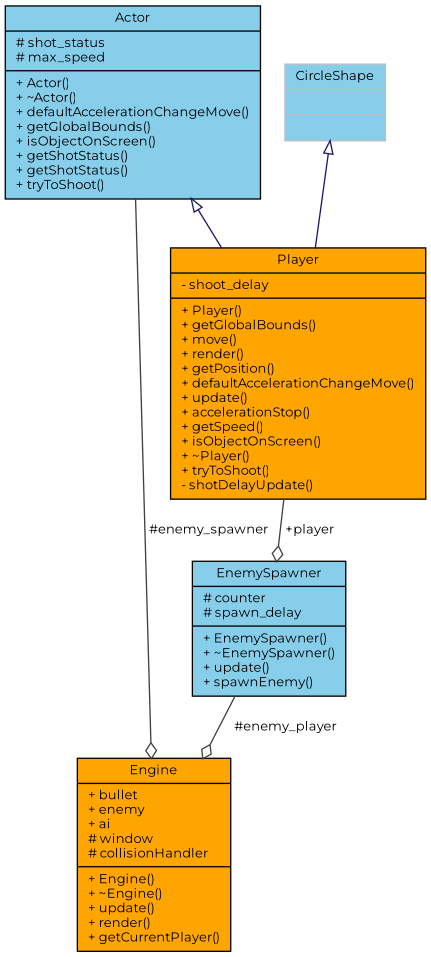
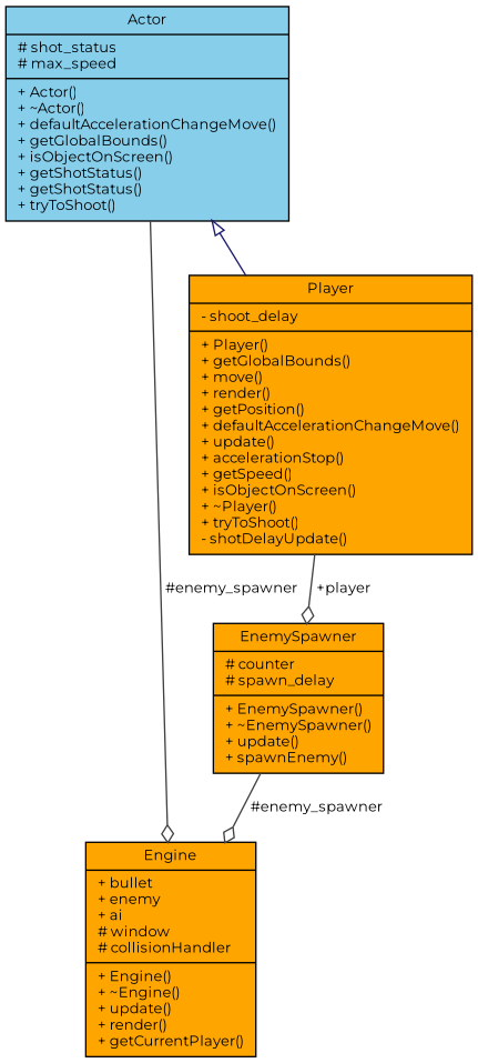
  digraph {
    fontname=Montserrat
    node [color=black fillcolor=skyblue fontname=Montserrat fontsize=10 shape=record style=filled]
    edge [arrowhead=odiamond color=grey25 fontname=Montserrat fontsize=10 labelfontname=Helvetica labelfontsize=10 style=solid]
    n1 [fillcolor=orange fontcolor=black height=0.2 label="{Engine\n|+ bullet\l+ enemy\l+ ai\l# window\l# collisionHandler\l|+ Engine()\l+ ~Engine()\l+ update()\l+ render()\l+ getCurrentPlayer()\l}" width=0.4]
    n2 [height=0.2 label="{Actor\n|# shot_status\l# max_speed\l|+ Actor()\l+ ~Actor()\l+ defaultAccelerationChangeMove()\l+ getGlobalBounds()\l+ isObjectOnScreen()\l+ getShotStatus()\l+ getShotStatus()\l+ tryToShoot()\l}" width=0.4]
    n3 [fillcolor=orange height=0.2 label="{Player\n|- shoot_delay\l|+ Player()\l+ getGlobalBounds()\l+ move()\l+ render()\l+ getPosition()\l+ defaultAccelerationChangeMove()\l+ update()\l+ accelerationStop()\l+ getSpeed()\l+ isObjectOnScreen()\l+ ~Player()\l+ tryToShoot()\l- shotDelayUpdate()\l}" width=0.4]
-   n4 [height=0.2 label="{EnemySpawner\n|# counter\l# spawn_delay\l|+ EnemySpawner()\l+ ~EnemySpawner()\l+ update()\l+ spawnEnemy()\l}" width=0.4]
-   n5 [color=grey75 height=0.2 label="{CircleShape\n||}" width=0.4]
+   n4 [fillcolor=orange height=0.2 label="{EnemySpawner\n|# counter\l# spawn_delay\l|+ EnemySpawner()\l+ ~EnemySpawner()\l+ update()\l+ spawnEnemy()\l}" width=0.4]
    n2 -> n1 [label=" #enemy_spawner"]
    n2 -> n3 [arrowtail=onormal color=midnightblue dir=back arrowhead=""]
    n3 -> n4 [label=" +player"]
-   n4 -> n1 [label=" #enemy_player"]
-   n5 -> n3 [arrowtail=onormal color=midnightblue dir=back arrowhead=""]
+   n4 -> n1 [label=" #enemy_spawner"]
  }
